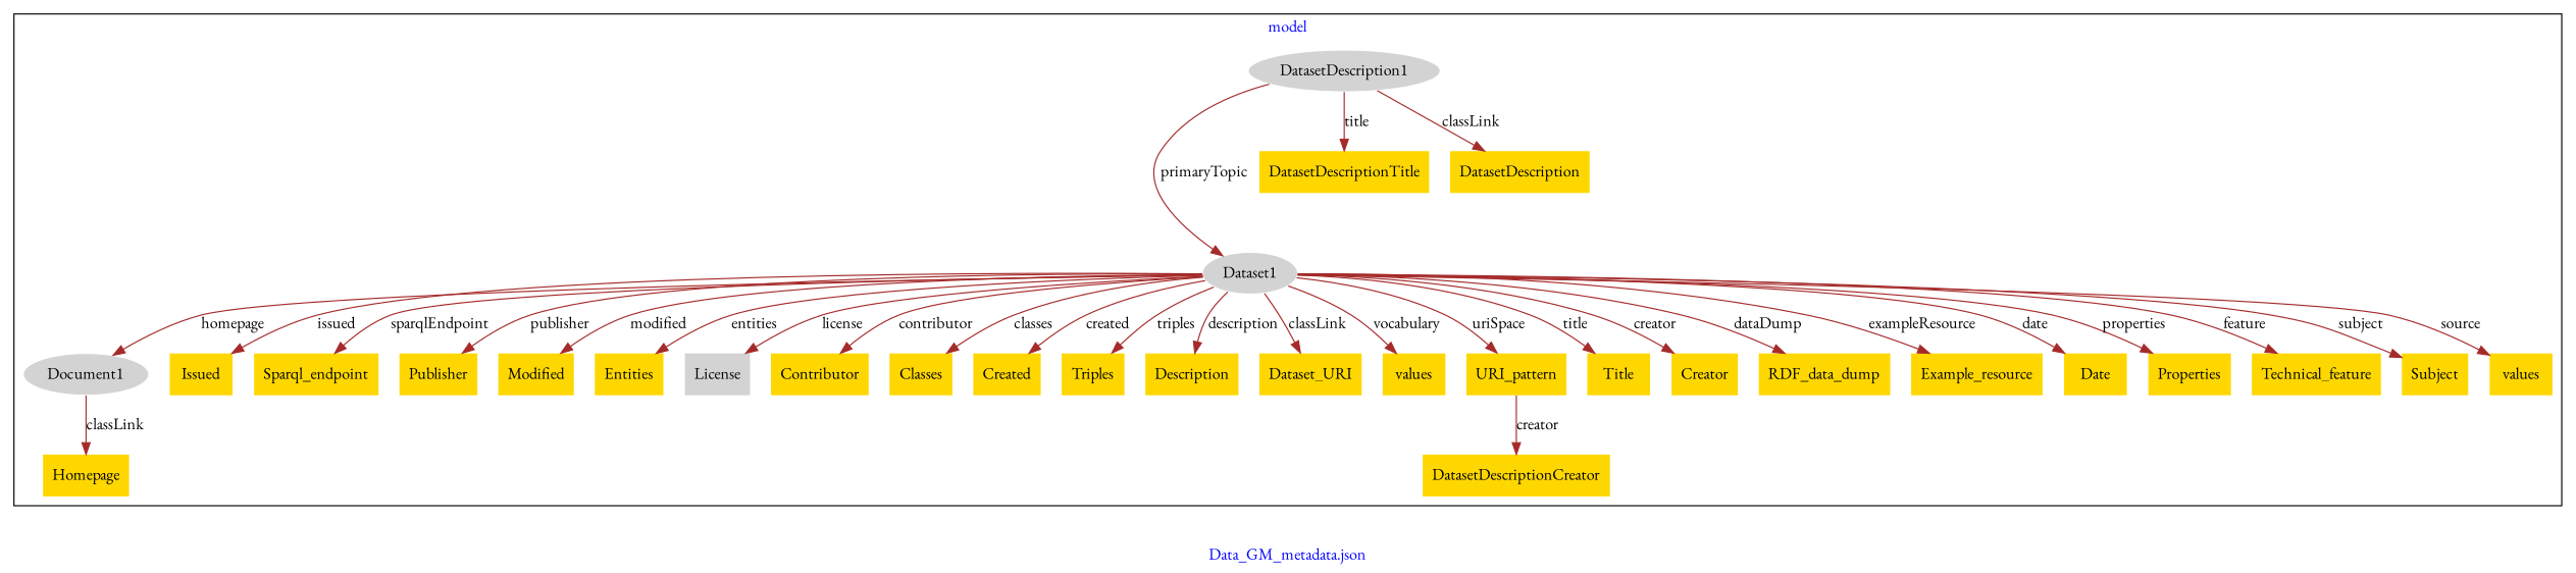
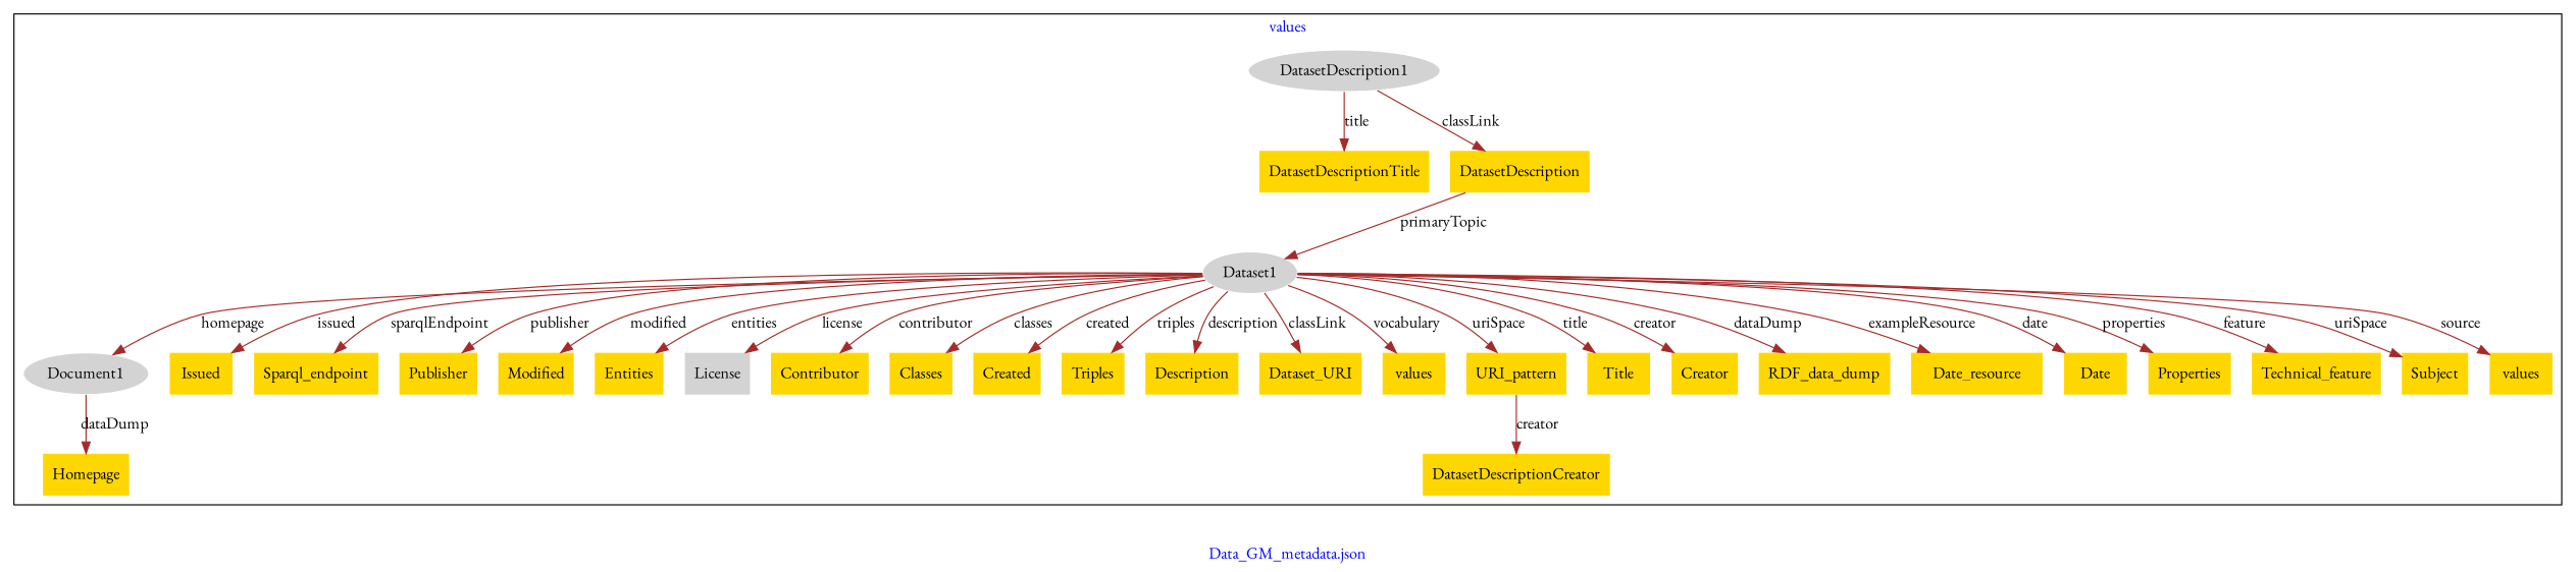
  digraph {
    fontcolor=blue
    fontname="EB Garamond"
    label="Data_GM_metadata.json"
    remincross=true
    node [fillcolor=gold fontname="EB Garamond" style=filled shape=plaintext]
    edge [color=brown fontcolor=black fontname="EB Garamond"]
    n1 [color=white fillcolor=lightgray label=Dataset1 shape=""]
    n2 [color=white fillcolor=lightgray label=Document1 shape=""]
    n3 [color=white fillcolor=lightgray label=DatasetDescription1 shape=""]
    n4 [label=Issued]
    n5 [label=Sparql_endpoint]
    n6 [label=Publisher]
    n7 [label=DatasetDescriptionCreator]
    n8 [label=Modified]
    n9 [label=Entities]
    n10 [fillcolor=lightgray label=License]
    n11 [label=Contributor]
    n12 [label=Classes]
    n13 [label=DatasetDescriptionTitle]
    n14 [label=Created]
    n15 [label=Homepage]
    n16 [label=Triples]
    n17 [label=Description]
    n18 [label=Dataset_URI]
    n19 [label=values]
    n20 [label=URI_pattern]
    n21 [label=Title]
    n22 [label=Creator]
    n23 [label=RDF_data_dump]
-   n24 [label=Example_resource]
+   n24 [label=Date_resource]
    n25 [label=Date]
    n26 [label=Properties]
    n27 [label=Technical_feature]
    n28 [label=Subject]
    n29 [label=DatasetDescription]
    n30 [label=values]
    subgraph cluster_1 {
-     label=model
+     label=values
      n1
      n2
      n3
      n4
      n5
      n6
      n7
      n8
      n9
      n10
      n11
      n12
      n13
      n14
      n15
      n16
      n17
      n18
      n19
      n20
      n21
      n22
      n23
      n24
      n25
      n26
      n27
      n28
      n29
      n30
    }
    n1 -> n2 [label=homepage]
    n1 -> n4 [label=issued]
    n1 -> n5 [label=sparqlEndpoint]
    n1 -> n6 [label=publisher]
    n1 -> n8 [label=modified]
    n1 -> n9 [label=entities]
    n1 -> n10 [label=license]
    n1 -> n11 [label=contributor]
    n1 -> n12 [label=classes]
    n1 -> n14 [label=created]
    n1 -> n16 [label=triples]
    n1 -> n17 [label=description]
    n1 -> n18 [label=classLink]
    n1 -> n19 [label=vocabulary]
    n1 -> n20 [label=uriSpace]
    n1 -> n21 [label=title]
    n1 -> n22 [label=creator]
    n1 -> n23 [label=dataDump]
    n1 -> n24 [label=exampleResource]
    n1 -> n25 [label=date]
    n1 -> n26 [label=properties]
    n1 -> n27 [label=feature]
-   n1 -> n28 [label=subject]
+   n1 -> n28 [label=uriSpace]
    n1 -> n30 [label=source]
-   n2 -> n15 [label=classLink]
-   n3 -> n1 [label=primaryTopic]
+   n2 -> n15 [label=dataDump]
+   n29 -> n1 [label=primaryTopic]
    n3 -> n13 [label=title]
    n3 -> n29 [label=classLink]
    n20 -> n7 [label=creator]
  }
